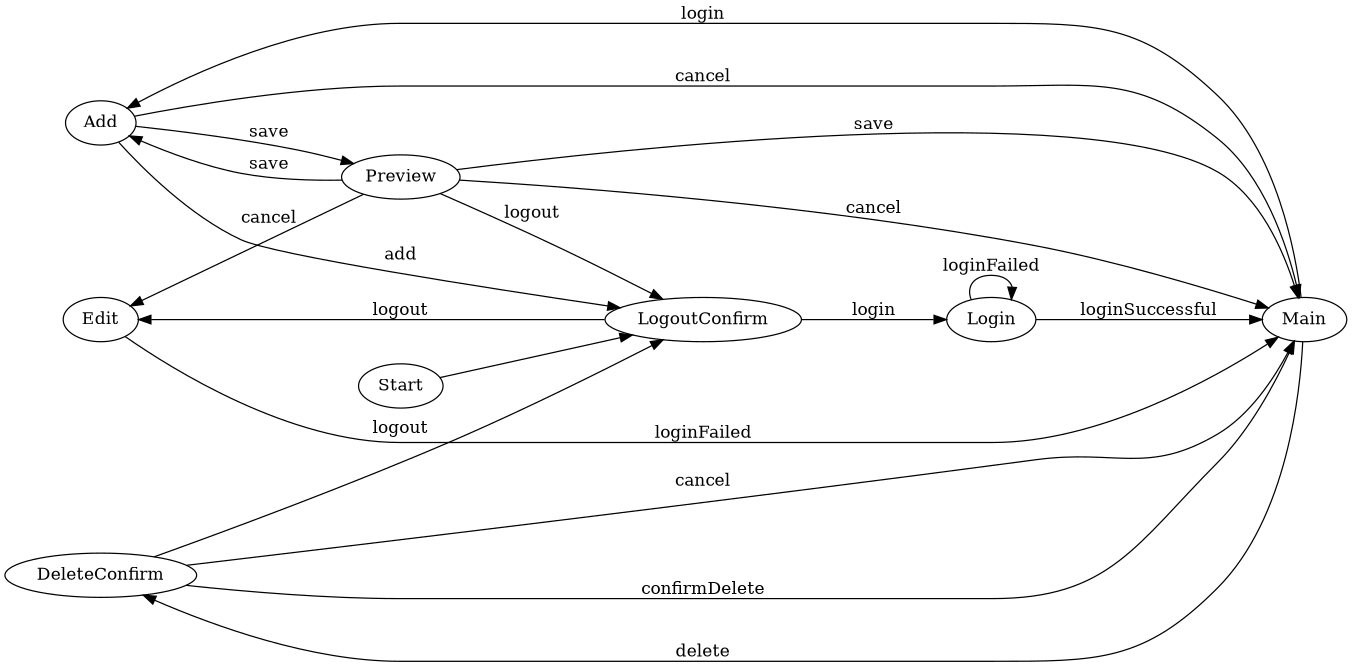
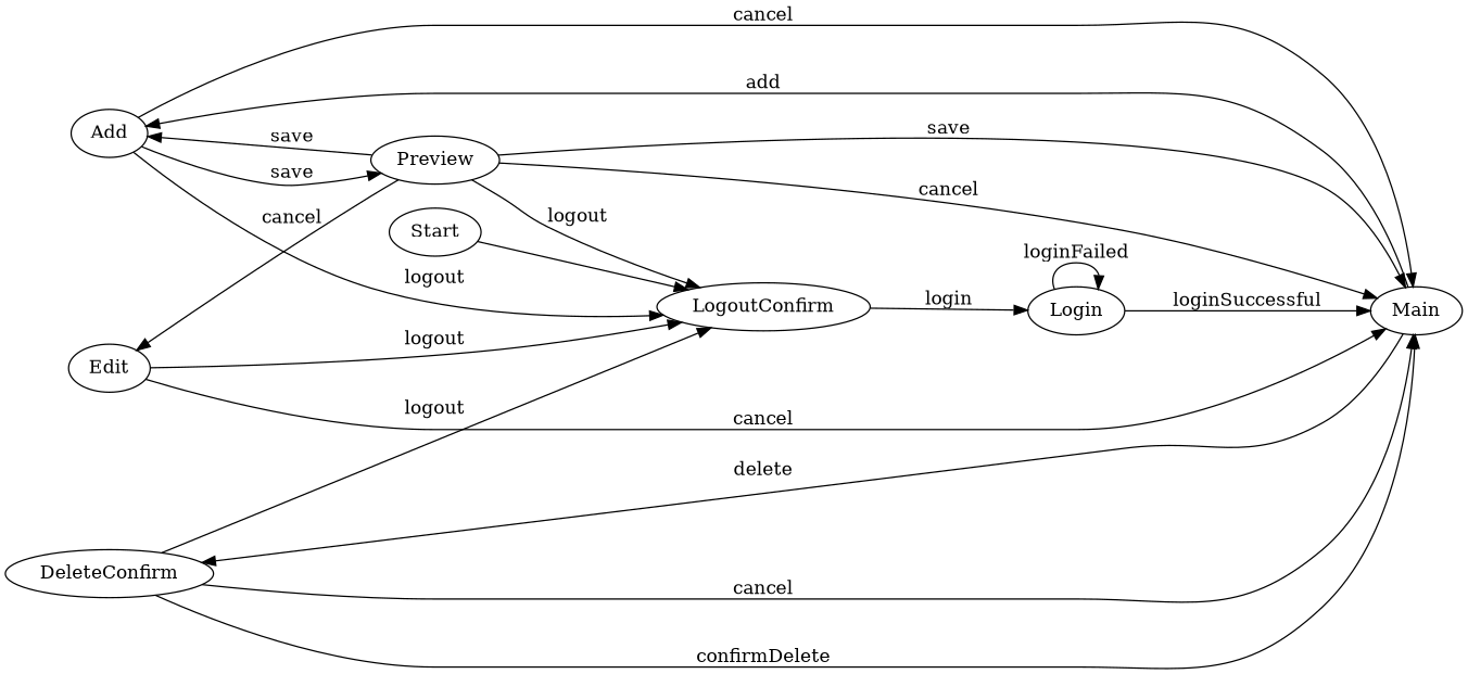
  digraph {
    rankdir=LR
    ranksep=1
    Add
    Edit
    DeleteConfirm
    Main
    Preview
    LogoutConfirm
    Start
    Login
    subgraph sub_1 {
      rank=same
      Add
      Edit
      DeleteConfirm
    }
    Add -> Main [label=cancel]
    Add -> Preview [label=save]
-   Add -> LogoutConfirm [label=add]
-   Edit -> Main [label=loginFailed]
-   LogoutConfirm -> Edit [label=logout]
+   Add -> LogoutConfirm [label=logout]
+   Edit -> Main [label=cancel]
+   Edit -> LogoutConfirm [label=logout]
    DeleteConfirm -> Main [label=cancel]
    DeleteConfirm -> Main [label=confirmDelete]
    DeleteConfirm -> LogoutConfirm [label=logout]
-   Main -> Add [label=login]
+   Main -> Add [label=add]
    Main -> DeleteConfirm [label=delete]
    Preview -> Add [label=save]
    Preview -> Edit [label=cancel]
    Preview -> Main [label=save]
    Preview -> Main [label=cancel]
    Preview -> LogoutConfirm [label=logout]
    LogoutConfirm -> Login [label=login]
    Start -> LogoutConfirm
    Login -> Main [label=loginSuccessful]
    Login -> Login [label=loginFailed]
  }
